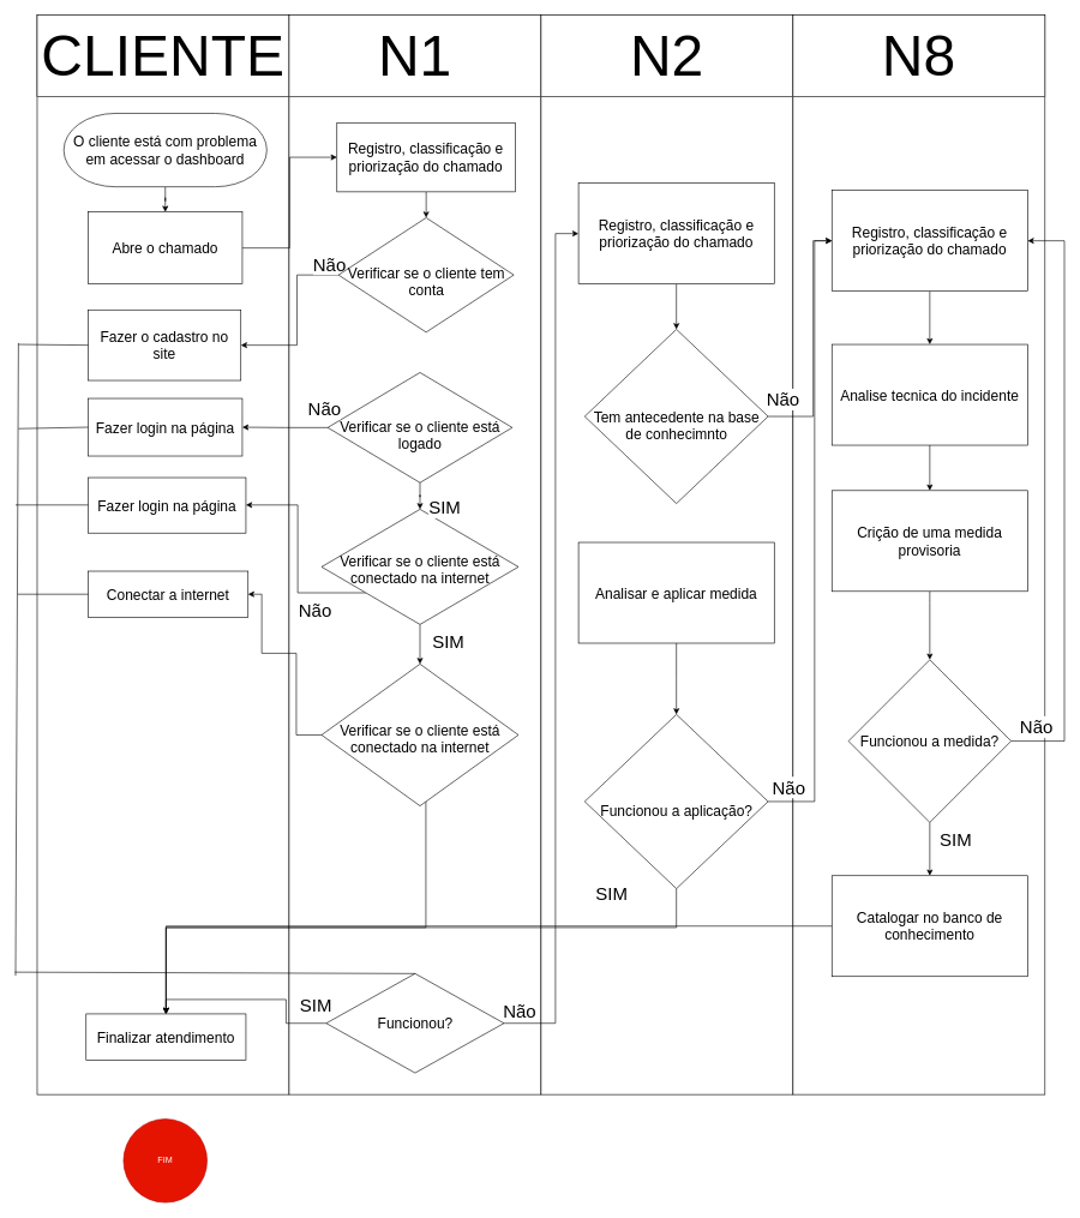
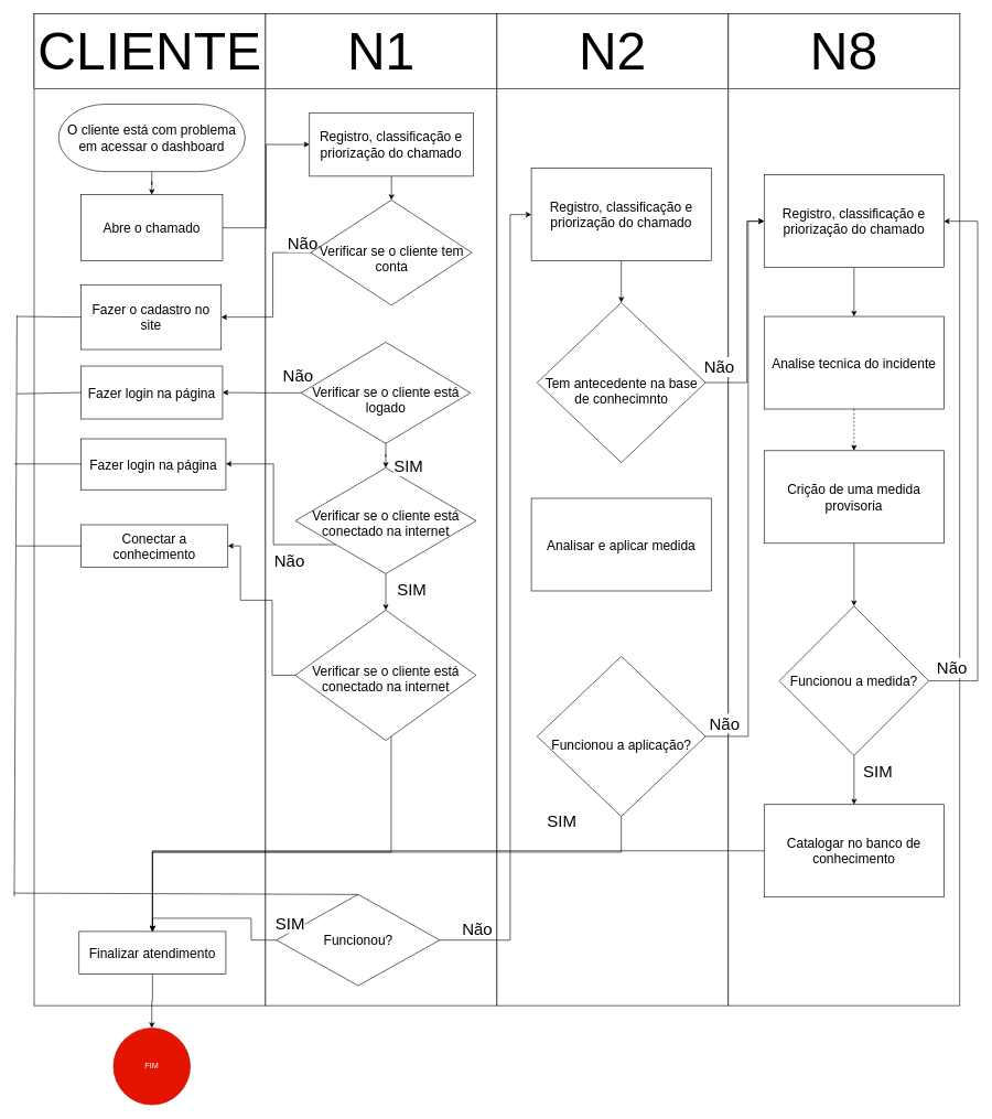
  <mxCell id="0" />
  <mxCell id="1" parent="0" />
  <mxCell id="2" value="" style="rounded=0;whiteSpace=wrap;html=1;movable=0;resizable=0;rotatable=0;deletable=0;editable=0;locked=1;connectable=0;" parent="1" vertex="1"><mxGeometry x="51" y="20" width="350" height="1500" as="geometry" /></mxCell>
  <mxCell id="3" value="" style="rounded=0;whiteSpace=wrap;html=1;movable=0;resizable=0;rotatable=0;deletable=0;editable=0;locked=1;connectable=0;" parent="1" vertex="1"><mxGeometry x="401" y="20" width="350" height="1500" as="geometry" /></mxCell>
  <mxCell id="4" value="" style="rounded=0;whiteSpace=wrap;html=1;movable=0;resizable=0;rotatable=0;deletable=0;editable=0;locked=1;connectable=0;" parent="1" vertex="1"><mxGeometry x="751" y="20" width="350" height="1500" as="geometry" /></mxCell>
  <mxCell id="5" value="" style="rounded=0;whiteSpace=wrap;html=1;movable=0;resizable=0;rotatable=0;deletable=0;editable=0;locked=1;connectable=0;" parent="1" vertex="1"><mxGeometry x="1101" y="20" width="350" height="1500" as="geometry" /></mxCell>
  <mxCell id="6" value="CLIENTE" style="rounded=0;whiteSpace=wrap;html=1;fontSize=80;" parent="1" vertex="1"><mxGeometry x="51" y="20" width="350" height="114" as="geometry" /></mxCell>
  <mxCell id="7" value="N1" style="rounded=0;whiteSpace=wrap;html=1;fontSize=80;" parent="1" vertex="1"><mxGeometry x="401" y="20" width="350" height="114" as="geometry" /></mxCell>
  <mxCell id="8" value="N2" style="rounded=0;whiteSpace=wrap;html=1;fontSize=80;" parent="1" vertex="1"><mxGeometry x="751" y="20" width="350" height="114" as="geometry" /></mxCell>
  <mxCell id="9" value="N8" style="rounded=0;whiteSpace=wrap;html=1;fontSize=80;" parent="1" vertex="1"><mxGeometry x="1101" y="20" width="350" height="114" as="geometry" /></mxCell>
  <mxCell id="10" style="edgeStyle=orthogonalEdgeStyle;rounded=0;orthogonalLoop=1;jettySize=auto;html=1;entryX=0.5;entryY=0;entryDx=0;entryDy=0;" parent="1" source="11" target="15" edge="1"><mxGeometry relative="1" as="geometry" /></mxCell>
  <mxCell id="11" value="&lt;font&gt;O cliente está com problema em acessar o dashboard&lt;/font&gt;" style="rounded=1;whiteSpace=wrap;html=1;arcSize=70;fontSize=20;" parent="1" vertex="1"><mxGeometry x="88" y="157" width="282" height="102" as="geometry" /></mxCell>
  <mxCell id="12" style="edgeStyle=orthogonalEdgeStyle;rounded=0;orthogonalLoop=1;jettySize=auto;html=1;entryX=0.5;entryY=0;entryDx=0;entryDy=0;" parent="1" source="13" target="18" edge="1"><mxGeometry relative="1" as="geometry" /></mxCell>
  <mxCell id="13" value="Registro, classificação e priorização do chamado" style="rounded=0;whiteSpace=wrap;html=1;fontSize=20;" parent="1" vertex="1"><mxGeometry x="467.41" y="170" width="247.89" height="96" as="geometry" /></mxCell>
  <mxCell id="14" style="edgeStyle=orthogonalEdgeStyle;rounded=0;orthogonalLoop=1;jettySize=auto;html=1;entryX=0;entryY=0.5;entryDx=0;entryDy=0;" parent="1" source="15" target="13" edge="1"><mxGeometry relative="1" as="geometry" /></mxCell>
  <mxCell id="15" value="Abre o chamado" style="rounded=0;whiteSpace=wrap;html=1;fontSize=20;" parent="1" vertex="1"><mxGeometry x="122" y="294" width="214" height="100" as="geometry" /></mxCell>
  <mxCell id="16" style="edgeStyle=orthogonalEdgeStyle;rounded=0;orthogonalLoop=1;jettySize=auto;html=1;entryX=1;entryY=0.5;entryDx=0;entryDy=0;" parent="1" source="18" target="19" edge="1"><mxGeometry relative="1" as="geometry"><Array as="points"><mxPoint x="412" y="381" /><mxPoint x="412" y="479" /></Array></mxGeometry></mxCell>
  <mxCell id="17" value="Não" style="edgeLabel;html=1;align=center;verticalAlign=middle;resizable=0;points=[];fontSize=25;" parent="16" vertex="1" connectable="0"><mxGeometry x="-0.094" y="-3" relative="1" as="geometry"><mxPoint x="47" y="-64" as="offset" /></mxGeometry></mxCell>
  <mxCell id="18" value="Verificar se o cliente tem conta" style="rhombus;whiteSpace=wrap;html=1;fontSize=20;verticalAlign=middle;spacing=8;spacingTop=16;" parent="1" vertex="1"><mxGeometry x="469.6" y="302" width="243.5" height="159" as="geometry" /></mxCell>
  <mxCell id="19" value="Fazer o cadastro no site" style="rounded=0;whiteSpace=wrap;html=1;fontSize=20;" parent="1" vertex="1"><mxGeometry x="122" y="430" width="212" height="98" as="geometry" /></mxCell>
  <mxCell id="20" style="edgeStyle=orthogonalEdgeStyle;rounded=0;orthogonalLoop=1;jettySize=auto;html=1;entryX=1;entryY=0.5;entryDx=0;entryDy=0;" parent="1" source="22" target="23" edge="1"><mxGeometry relative="1" as="geometry" /></mxCell>
  <mxCell id="21" style="edgeStyle=orthogonalEdgeStyle;rounded=0;orthogonalLoop=1;jettySize=auto;html=1;entryX=0.5;entryY=0;entryDx=0;entryDy=0;" parent="1" source="22" target="27" edge="1"><mxGeometry relative="1" as="geometry" /></mxCell>
  <mxCell id="22" value="Verificar se o cliente está logado" style="rhombus;whiteSpace=wrap;html=1;fontSize=20;spacingTop=20;" parent="1" vertex="1"><mxGeometry x="454.61" y="517" width="256.39" height="153" as="geometry" /></mxCell>
  <mxCell id="23" value="Fazer login na página" style="rounded=0;whiteSpace=wrap;html=1;fontSize=20;" parent="1" vertex="1"><mxGeometry x="122" y="553" width="214" height="80" as="geometry" /></mxCell>
  <mxCell id="24" value="Não" style="edgeLabel;html=1;align=center;verticalAlign=middle;resizable=0;points=[];fontSize=25;" parent="1" vertex="1" connectable="0"><mxGeometry x="446.057" y="334" as="geometry"><mxPoint x="3" y="232" as="offset" /></mxGeometry></mxCell>
  <mxCell id="25" style="edgeStyle=orthogonalEdgeStyle;rounded=0;orthogonalLoop=1;jettySize=auto;html=1;" parent="1" source="27" target="29" edge="1"><mxGeometry relative="1" as="geometry"><Array as="points"><mxPoint x="413" y="823" /><mxPoint x="413" y="701" /></Array></mxGeometry></mxCell>
  <mxCell id="26" style="edgeStyle=orthogonalEdgeStyle;rounded=0;orthogonalLoop=1;jettySize=auto;html=1;" parent="1" source="27" target="33" edge="1"><mxGeometry relative="1" as="geometry" /></mxCell>
  <mxCell id="27" value="Verificar se o cliente está conectado na internet" style="rhombus;whiteSpace=wrap;html=1;fontSize=20;spacingTop=6;" parent="1" vertex="1"><mxGeometry x="446.06" y="707" width="273.5" height="160" as="geometry" /></mxCell>
  <mxCell id="28" value="SIM" style="edgeLabel;html=1;align=center;verticalAlign=middle;resizable=0;points=[];fontSize=25;" parent="1" vertex="1" connectable="0"><mxGeometry x="603" y="471.003" as="geometry"><mxPoint x="13" y="232" as="offset" /></mxGeometry></mxCell>
  <mxCell id="29" value="Fazer login na página" style="rounded=0;whiteSpace=wrap;html=1;fontSize=20;" parent="1" vertex="1"><mxGeometry x="122" y="663" width="219" height="77" as="geometry" /></mxCell>
  <mxCell id="30" value="Não" style="edgeLabel;html=1;align=center;verticalAlign=middle;resizable=0;points=[];fontSize=25;" parent="1" vertex="1" connectable="0"><mxGeometry x="433.997" y="614" as="geometry"><mxPoint x="3" y="232" as="offset" /></mxGeometry></mxCell>
  <mxCell id="31" style="edgeStyle=orthogonalEdgeStyle;rounded=0;orthogonalLoop=1;jettySize=auto;html=1;entryX=1;entryY=0.5;entryDx=0;entryDy=0;" parent="1" source="33" target="42" edge="1"><mxGeometry relative="1" as="geometry"><Array as="points"><mxPoint x="411" y="1021" /><mxPoint x="411" y="907" /><mxPoint x="363" y="907" /><mxPoint x="363" y="825" /></Array></mxGeometry></mxCell>
  <mxCell id="32" style="edgeStyle=orthogonalEdgeStyle;rounded=0;orthogonalLoop=1;jettySize=auto;html=1;entryX=0.5;entryY=0;entryDx=0;entryDy=0;" parent="1" source="33" target="62" edge="1"><mxGeometry relative="1" as="geometry"><Array as="points"><mxPoint x="591" y="1288" /><mxPoint x="230" y="1288" /></Array></mxGeometry></mxCell>
  <mxCell id="33" value="Verificar se o cliente está conectado na internet" style="rhombus;whiteSpace=wrap;html=1;fontSize=20;spacingTop=10;" parent="1" vertex="1"><mxGeometry x="446.06" y="922" width="273.5" height="197" as="geometry" /></mxCell>
  <mxCell id="34" style="edgeStyle=orthogonalEdgeStyle;rounded=0;orthogonalLoop=1;jettySize=auto;html=1;entryX=0.5;entryY=0;entryDx=0;entryDy=0;" parent="1" source="36" target="62" edge="1"><mxGeometry relative="1" as="geometry" /></mxCell>
  <mxCell id="35" style="edgeStyle=orthogonalEdgeStyle;rounded=0;orthogonalLoop=1;jettySize=auto;html=1;exitX=1;exitY=0.5;exitDx=0;exitDy=0;entryX=0;entryY=0.5;entryDx=0;entryDy=0;" parent="1" source="36" target="47" edge="1"><mxGeometry relative="1" as="geometry"><mxPoint x="720" y="1422" as="sourcePoint" /><mxPoint x="798" y="296" as="targetPoint" /><Array as="points"><mxPoint x="771" y="1421" /><mxPoint x="771" y="324" /></Array></mxGeometry></mxCell>
- <mxCell id="36" value="Funcionou?" style="rhombus;whiteSpace=wrap;html=1;fontSize=20;" parent="1" vertex="1"><mxGeometry x="452.5" y="1352" width="247" height="138" as="geometry" /></mxCell>
+ <mxCell id="36" value="Funcionou?" style="rhombus;whiteSpace=wrap;html=1;fontSize=20;" parent="1" vertex="1"><mxGeometry x="417.5" y="1352" width="247" height="138" as="geometry" /></mxCell>
  <mxCell id="37" value="" style="endArrow=none;html=1;rounded=0;entryX=0.5;entryY=0;entryDx=0;entryDy=0;" parent="1" target="36" edge="1"><mxGeometry width="50" height="50" relative="1" as="geometry"><mxPoint x="20" y="1350" as="sourcePoint" /><mxPoint x="357" y="1331" as="targetPoint" /></mxGeometry></mxCell>
  <mxCell id="38" value="" style="endArrow=none;html=1;rounded=0;entryX=0;entryY=0.5;entryDx=0;entryDy=0;" parent="1" target="19" edge="1"><mxGeometry width="50" height="50" relative="1" as="geometry"><mxPoint x="25" y="478" as="sourcePoint" /><mxPoint x="86" y="653" as="targetPoint" /></mxGeometry></mxCell>
  <mxCell id="39" value="" style="endArrow=none;html=1;rounded=0;entryX=0;entryY=0.5;entryDx=0;entryDy=0;" parent="1" target="23" edge="1"><mxGeometry width="50" height="50" relative="1" as="geometry"><mxPoint x="25" y="595" as="sourcePoint" /><mxPoint x="83" y="825" as="targetPoint" /></mxGeometry></mxCell>
  <mxCell id="40" value="" style="endArrow=none;html=1;rounded=0;" parent="1" edge="1"><mxGeometry width="50" height="50" relative="1" as="geometry"><mxPoint x="21" y="1355" as="sourcePoint" /><mxPoint x="25" y="476" as="targetPoint" /></mxGeometry></mxCell>
  <mxCell id="41" value="" style="endArrow=none;html=1;rounded=0;" parent="1" edge="1"><mxGeometry width="50" height="50" relative="1" as="geometry"><mxPoint x="21" y="701" as="sourcePoint" /><mxPoint x="122" y="701" as="targetPoint" /></mxGeometry></mxCell>
- <mxCell id="42" value="Conectar a internet" style="rounded=0;whiteSpace=wrap;html=1;fontSize=20;" parent="1" vertex="1"><mxGeometry x="122" y="793" width="222" height="64" as="geometry" /></mxCell>
+ <mxCell id="42" value="Conectar a conhecimento" style="rounded=0;whiteSpace=wrap;html=1;fontSize=20;" parent="1" vertex="1"><mxGeometry x="122" y="793" width="222" height="64" as="geometry" /></mxCell>
  <mxCell id="43" value="" style="endArrow=none;html=1;rounded=0;entryX=0;entryY=0.5;entryDx=0;entryDy=0;" parent="1" target="42" edge="1"><mxGeometry width="50" height="50" relative="1" as="geometry"><mxPoint x="24" y="825" as="sourcePoint" /><mxPoint x="94" y="1201" as="targetPoint" /></mxGeometry></mxCell>
  <mxCell id="44" value="FIM" style="ellipse;whiteSpace=wrap;html=1;aspect=fixed;fillColor=#e51400;fontColor=#ffffff;strokeColor=#B20000;" parent="1" vertex="1"><mxGeometry x="171" y="1554" width="116" height="116" as="geometry" /></mxCell>
  <mxCell id="45" value="SIM" style="edgeLabel;html=1;align=center;verticalAlign=middle;resizable=0;points=[];fontSize=25;" parent="1" vertex="1" connectable="0"><mxGeometry x="429.86" y="1119.003" as="geometry"><mxPoint x="8" y="275" as="offset" /></mxGeometry></mxCell>
  <mxCell id="46" style="edgeStyle=orthogonalEdgeStyle;rounded=0;orthogonalLoop=1;jettySize=auto;html=1;entryX=0.5;entryY=0;entryDx=0;entryDy=0;" parent="1" source="47" target="52" edge="1"><mxGeometry relative="1" as="geometry" /></mxCell>
  <mxCell id="47" value="Registro, classificação e priorização do chamado" style="rounded=0;whiteSpace=wrap;html=1;fontSize=20;" parent="1" vertex="1"><mxGeometry x="803" y="254" width="272" height="140" as="geometry" /></mxCell>
  <mxCell id="48" value="Não" style="edgeLabel;html=1;align=center;verticalAlign=middle;resizable=0;points=[];fontSize=25;" parent="1" vertex="1" connectable="0"><mxGeometry x="717.997" y="1171" as="geometry"><mxPoint x="3" y="232" as="offset" /></mxGeometry></mxCell>
  <mxCell id="49" value="SIM" style="edgeLabel;html=1;align=center;verticalAlign=middle;resizable=0;points=[];fontSize=25;" parent="1" vertex="1" connectable="0"><mxGeometry x="608" y="658.003" as="geometry"><mxPoint x="13" y="232" as="offset" /></mxGeometry></mxCell>
  <mxCell id="50" style="edgeStyle=orthogonalEdgeStyle;rounded=0;orthogonalLoop=1;jettySize=auto;html=1;entryX=0;entryY=0.5;entryDx=0;entryDy=0;" parent="1" source="52" target="54" edge="1"><mxGeometry relative="1" as="geometry"><Array as="points"><mxPoint x="1129" y="578" /><mxPoint x="1129" y="334" /></Array></mxGeometry></mxCell>
- <mxCell id="51" style="edgeStyle=orthogonalEdgeStyle;rounded=0;orthogonalLoop=1;jettySize=auto;html=1;" edge="1" parent="1" source="59" target="58"><mxGeometry relative="1" as="geometry" /></mxCell>
  <mxCell id="52" value="Tem antecedente na base de conhecimnto" style="rhombus;whiteSpace=wrap;html=1;fontSize=20;spacingTop=24;" parent="1" vertex="1"><mxGeometry x="811.63" y="457" width="254.74" height="242" as="geometry" /></mxCell>
  <mxCell id="53" style="edgeStyle=orthogonalEdgeStyle;rounded=0;orthogonalLoop=1;jettySize=auto;html=1;entryX=0.5;entryY=0;entryDx=0;entryDy=0;" edge="1" parent="1" source="54" target="66"><mxGeometry relative="1" as="geometry" /></mxCell>
  <mxCell id="54" value="Registro, classificação e priorização do chamado" style="rounded=0;whiteSpace=wrap;html=1;fontSize=20;" parent="1" vertex="1"><mxGeometry x="1155" y="264" width="272" height="140" as="geometry" /></mxCell>
  <mxCell id="55" value="Não" style="edgeLabel;html=1;align=center;verticalAlign=middle;resizable=0;points=[];fontSize=25;" parent="1" vertex="1" connectable="0"><mxGeometry x="1096" y="573.997" as="geometry"><mxPoint x="-10" y="-20" as="offset" /></mxGeometry></mxCell>
  <mxCell id="56" style="edgeStyle=orthogonalEdgeStyle;rounded=0;orthogonalLoop=1;jettySize=auto;html=1;entryX=0;entryY=0.5;entryDx=0;entryDy=0;" edge="1" parent="1" source="58" target="54"><mxGeometry relative="1" as="geometry"><Array as="points"><mxPoint x="1131" y="1113" /><mxPoint x="1131" y="334" /></Array></mxGeometry></mxCell>
  <mxCell id="57" style="edgeStyle=orthogonalEdgeStyle;rounded=0;orthogonalLoop=1;jettySize=auto;html=1;entryX=0.5;entryY=0;entryDx=0;entryDy=0;" edge="1" parent="1" source="58" target="62"><mxGeometry relative="1" as="geometry"><Array as="points"><mxPoint x="939" y="1288" /><mxPoint x="230" y="1288" /></Array></mxGeometry></mxCell>
  <mxCell id="58" value="Funcionou a aplicação?" style="rhombus;whiteSpace=wrap;html=1;fontSize=20;spacingTop=24;" vertex="1" parent="1"><mxGeometry x="811.63" y="992" width="254.74" height="242" as="geometry" /></mxCell>
  <mxCell id="59" value="Analisar e aplicar medida" style="rounded=0;whiteSpace=wrap;html=1;fontSize=20;" vertex="1" parent="1"><mxGeometry x="803" y="753" width="272" height="140" as="geometry" /></mxCell>
  <mxCell id="60" value="Não" style="edgeLabel;html=1;align=center;verticalAlign=middle;resizable=0;points=[];fontSize=25;" vertex="1" connectable="0" parent="1"><mxGeometry x="1104" y="1112.997" as="geometry"><mxPoint x="-10" y="-20" as="offset" /></mxGeometry></mxCell>
+ <mxCell id="61" style="edgeStyle=orthogonalEdgeStyle;rounded=0;orthogonalLoop=1;jettySize=auto;html=1;" edge="1" parent="1" source="62" target="44"><mxGeometry relative="1" as="geometry" /></mxCell>
  <mxCell id="62" value="Finalizar atendimento" style="rounded=0;whiteSpace=wrap;html=1;fontSize=20;" vertex="1" parent="1"><mxGeometry x="119" y="1408" width="222" height="64" as="geometry" /></mxCell>
  <mxCell id="63" value="SIM" style="edgeLabel;html=1;align=center;verticalAlign=middle;resizable=0;points=[];fontSize=25;" vertex="1" connectable="0" parent="1"><mxGeometry x="835" y="1007.003" as="geometry"><mxPoint x="13" y="232" as="offset" /></mxGeometry></mxCell>
- <mxCell id="64" style="edgeStyle=orthogonalEdgeStyle;rounded=0;orthogonalLoop=1;jettySize=auto;html=1;entryX=0.5;entryY=0;entryDx=0;entryDy=0;" edge="1" parent="1" source="66" target="71"><mxGeometry relative="1" as="geometry"><mxPoint x="1291" y="691" as="targetPoint" /></mxGeometry></mxCell>
+ <mxCell id="64" style="edgeStyle=orthogonalEdgeStyle;rounded=0;orthogonalLoop=1;jettySize=auto;html=1;entryX=0.5;entryY=0;entryDx=0;entryDy=0;dashed=1;" edge="1" parent="1" source="66" target="71"><mxGeometry relative="1" as="geometry"><mxPoint x="1291" y="691" as="targetPoint" /></mxGeometry></mxCell>
  <mxCell id="65" value="Text" style="edgeLabel;html=1;align=center;verticalAlign=middle;resizable=0;points=[];" vertex="1" connectable="0" parent="64"><mxGeometry x="1" y="18" relative="1" as="geometry"><mxPoint x="-16" y="17" as="offset" /></mxGeometry></mxCell>
  <mxCell id="66" value="Analise tecnica do incidente" style="rounded=0;whiteSpace=wrap;html=1;fontSize=20;" vertex="1" parent="1"><mxGeometry x="1155" y="478" width="272" height="140" as="geometry" /></mxCell>
  <mxCell id="67" style="edgeStyle=orthogonalEdgeStyle;rounded=0;orthogonalLoop=1;jettySize=auto;html=1;entryX=1;entryY=0.5;entryDx=0;entryDy=0;" edge="1" parent="1" source="69" target="54"><mxGeometry relative="1" as="geometry"><Array as="points"><mxPoint x="1478" y="1029" /><mxPoint x="1478" y="334" /></Array></mxGeometry></mxCell>
  <mxCell id="68" style="edgeStyle=orthogonalEdgeStyle;rounded=0;orthogonalLoop=1;jettySize=auto;html=1;entryX=0.5;entryY=0;entryDx=0;entryDy=0;" edge="1" parent="1" source="69" target="75"><mxGeometry relative="1" as="geometry" /></mxCell>
  <mxCell id="69" value="Funcionou a medida?" style="rhombus;whiteSpace=wrap;html=1;fontSize=20;" vertex="1" parent="1"><mxGeometry x="1178" y="916" width="226" height="226" as="geometry" /></mxCell>
  <mxCell id="70" style="edgeStyle=orthogonalEdgeStyle;rounded=0;orthogonalLoop=1;jettySize=auto;html=1;entryX=0.5;entryY=0;entryDx=0;entryDy=0;" edge="1" parent="1" source="71" target="69"><mxGeometry relative="1" as="geometry"><Array as="points"><mxPoint x="1291" y="837" /><mxPoint x="1291" y="837" /></Array></mxGeometry></mxCell>
  <mxCell id="71" value="Crição de uma medida provisoria" style="rounded=0;whiteSpace=wrap;html=1;fontSize=20;" vertex="1" parent="1"><mxGeometry x="1155" y="681" width="272" height="140" as="geometry" /></mxCell>
  <mxCell id="72" value="Não" style="edgeLabel;html=1;align=center;verticalAlign=middle;resizable=0;points=[];fontSize=25;" vertex="1" connectable="0" parent="1"><mxGeometry x="1448" y="1028.997" as="geometry"><mxPoint x="-10" y="-20" as="offset" /></mxGeometry></mxCell>
  <mxCell id="73" value="SIM" style="edgeLabel;html=1;align=center;verticalAlign=middle;resizable=0;points=[];fontSize=25;" vertex="1" connectable="0" parent="1"><mxGeometry x="1313" y="932.003" as="geometry"><mxPoint x="13" y="232" as="offset" /></mxGeometry></mxCell>
  <mxCell id="74" style="edgeStyle=orthogonalEdgeStyle;rounded=0;orthogonalLoop=1;jettySize=auto;html=1;entryX=0.5;entryY=0;entryDx=0;entryDy=0;" edge="1" parent="1" source="75" target="62"><mxGeometry relative="1" as="geometry" /></mxCell>
  <mxCell id="75" value="Catalogar no banco de conhecimento" style="rounded=0;whiteSpace=wrap;html=1;fontSize=20;" vertex="1" parent="1"><mxGeometry x="1155" y="1216" width="272" height="140" as="geometry" /></mxCell>
